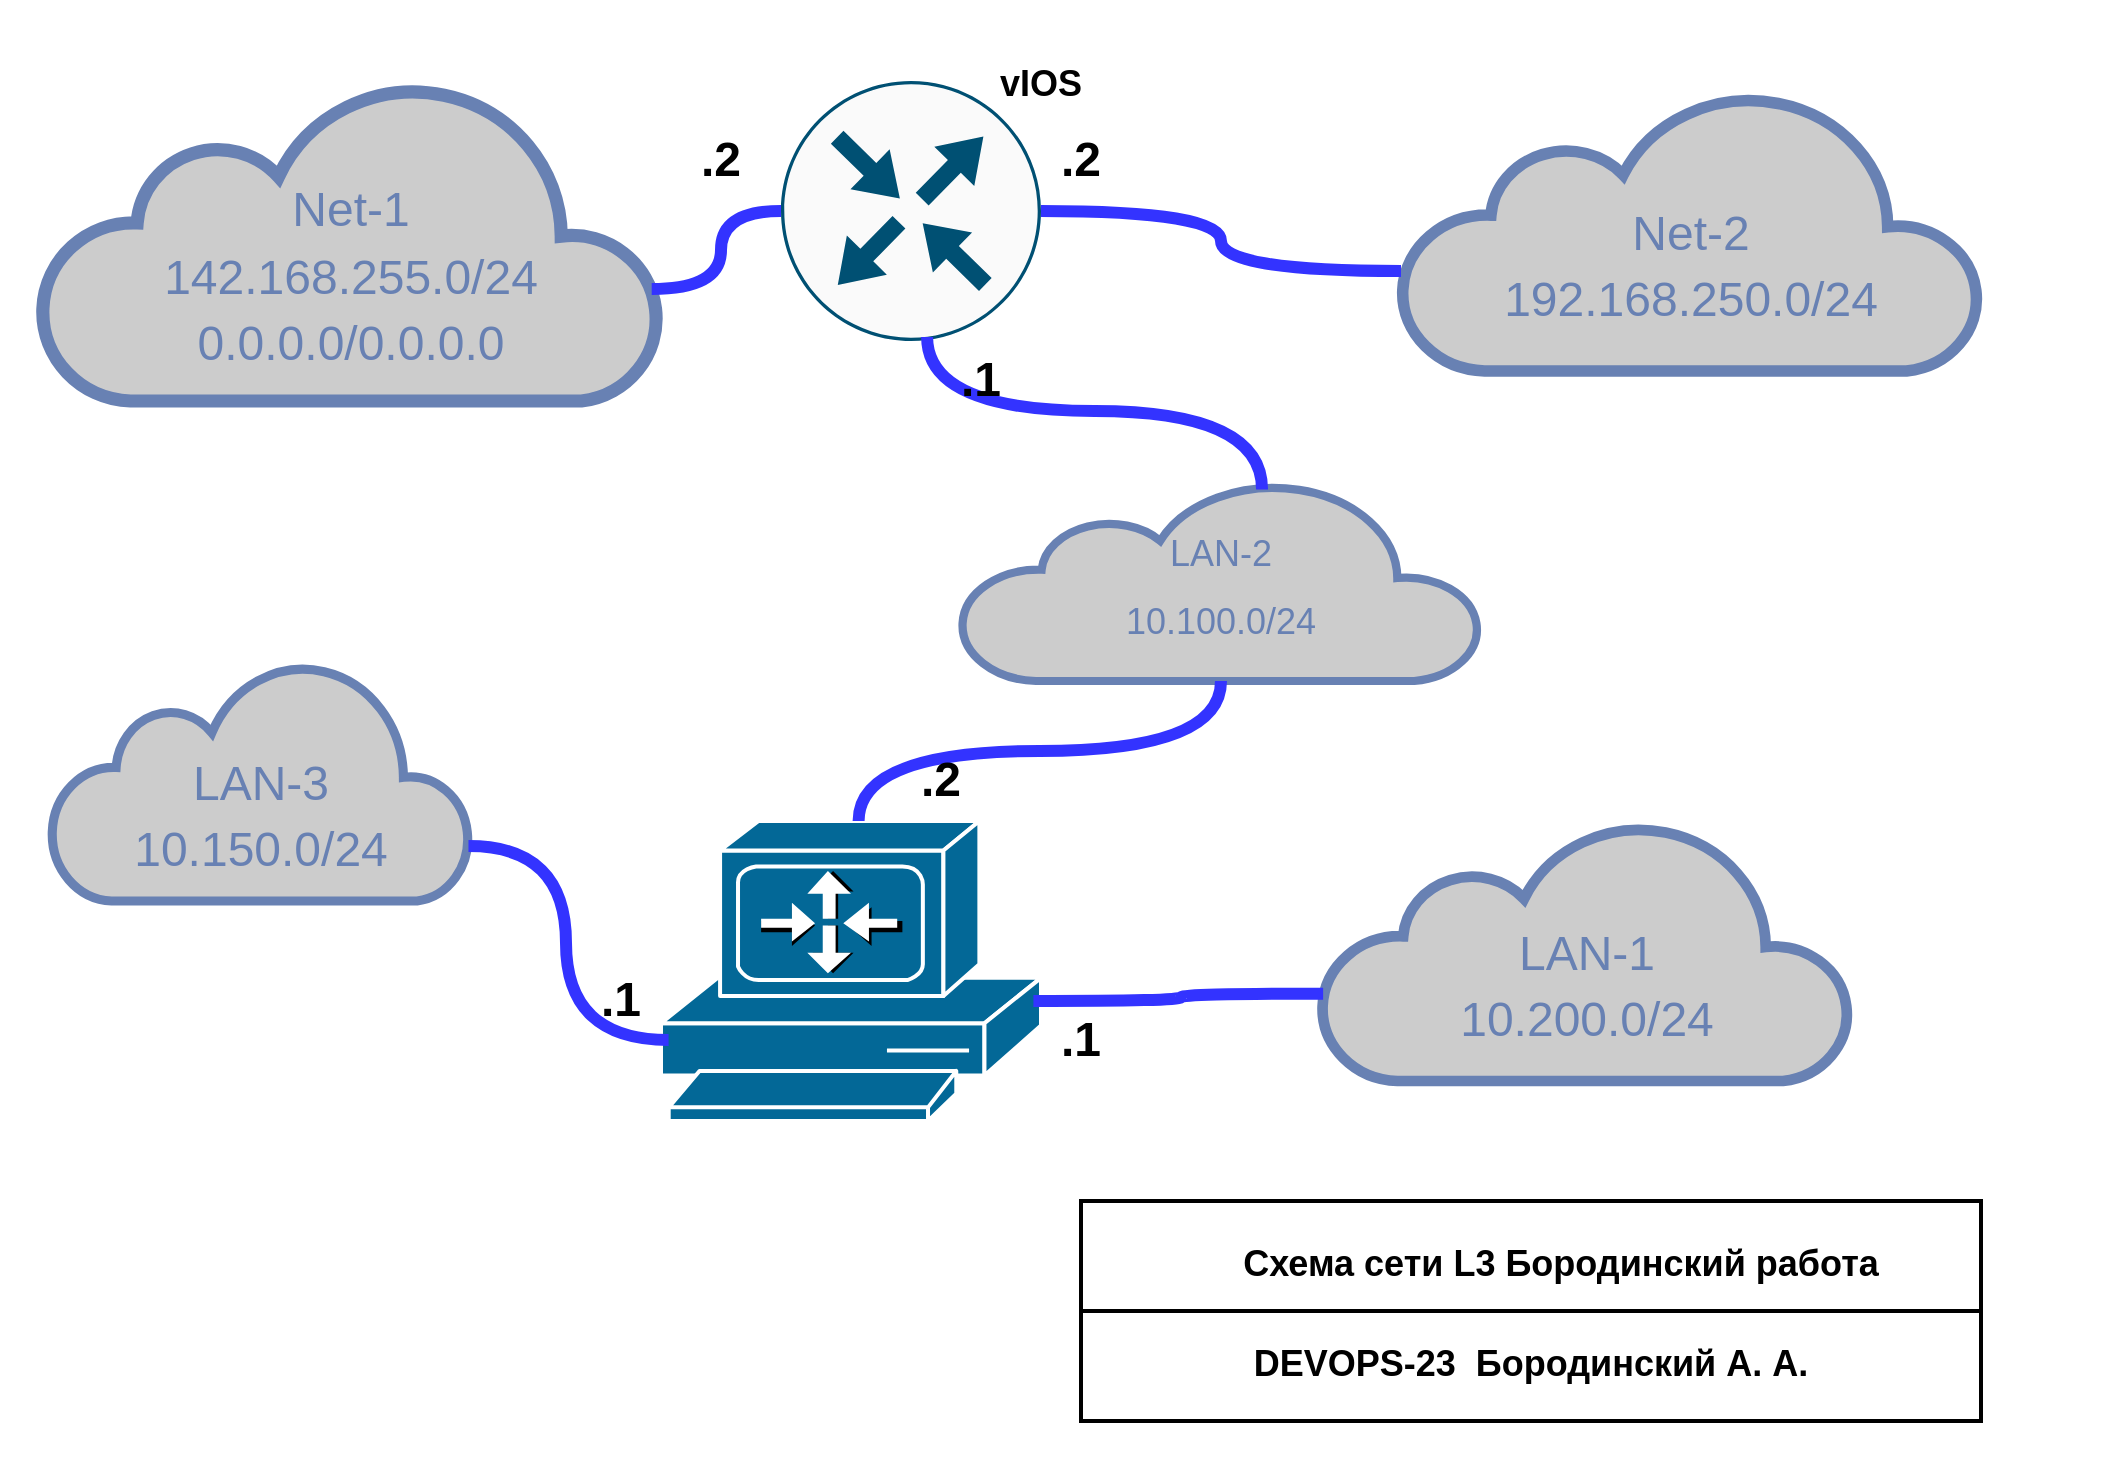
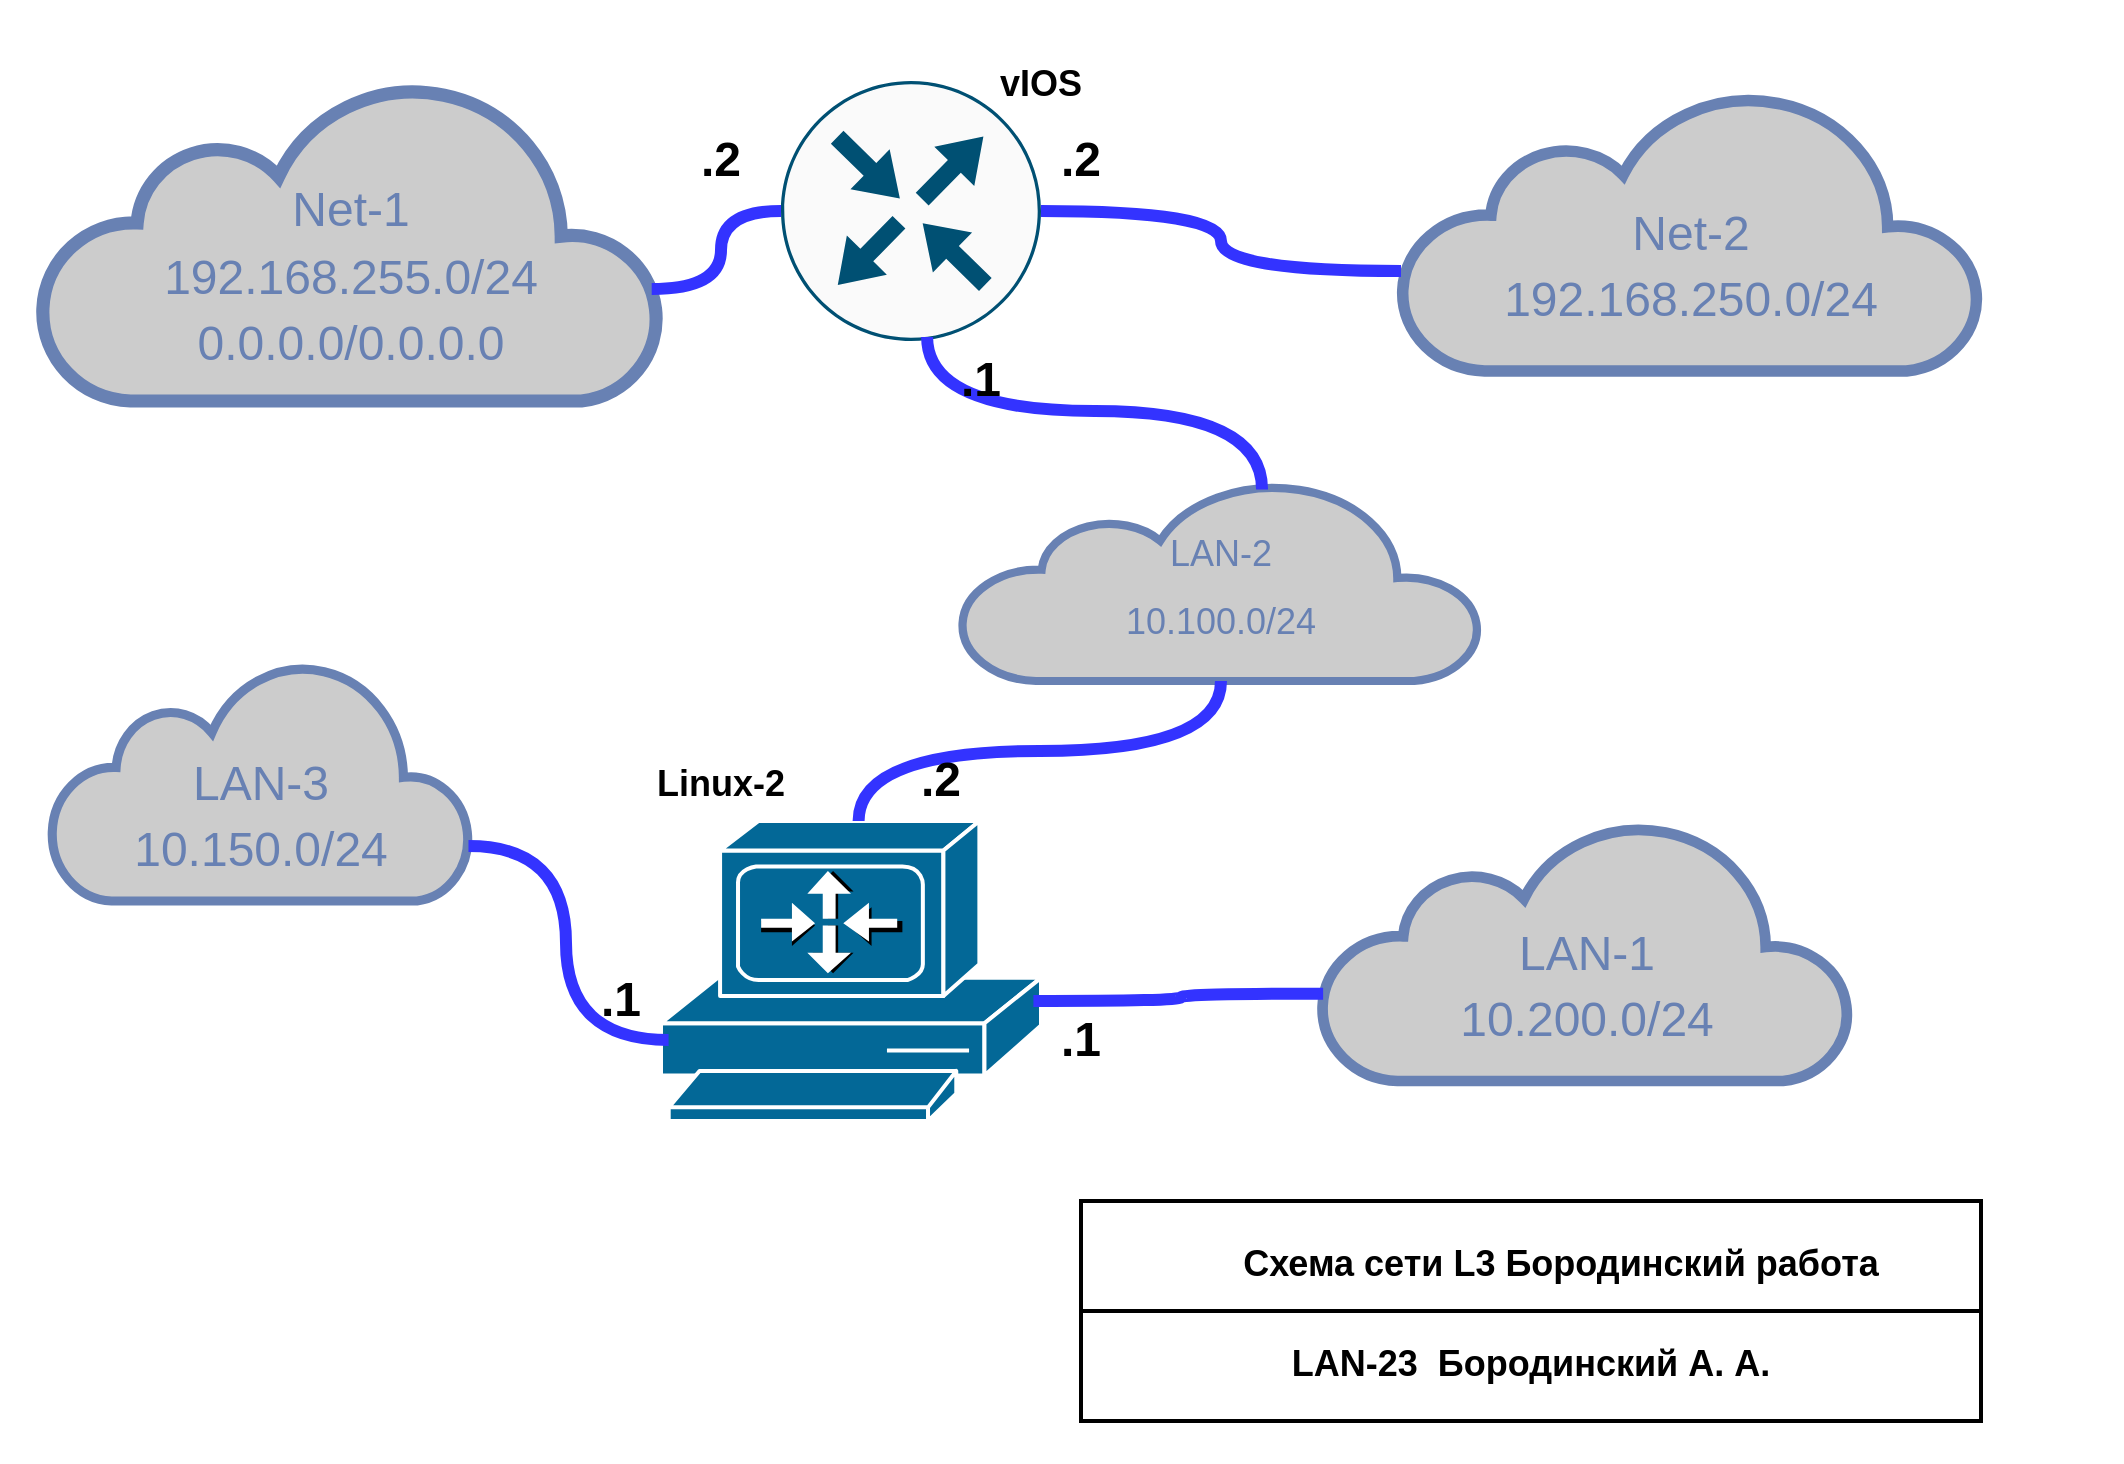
  <mxCell id="0" />
  <mxCell id="1" parent="0" />
- <mxCell id="2" value="&lt;font style=&quot;font-size: 24px;&quot;&gt;&lt;br&gt;Net-1&lt;br&gt;142.168.255.0/24&lt;br&gt;0.0.0.0/0.0.0.0&lt;/font&gt;" style="html=1;fillColor=#CCCCCC;strokeColor=#6881B3;gradientColor=none;gradientDirection=north;strokeWidth=2;shape=mxgraph.networks.cloud;fontColor=#6881B3;rounded=0;shadow=0;comic=0;align=center;fontSize=28;" parent="1" vertex="1"><mxGeometry x="20" y="40" width="310" height="160" as="geometry" /></mxCell>
+ <mxCell id="2" value="&lt;font style=&quot;font-size: 24px;&quot;&gt;&lt;br&gt;Net-1&lt;br&gt;192.168.255.0/24&lt;br&gt;0.0.0.0/0.0.0.0&lt;/font&gt;" style="html=1;fillColor=#CCCCCC;strokeColor=#6881B3;gradientColor=none;gradientDirection=north;strokeWidth=2;shape=mxgraph.networks.cloud;fontColor=#6881B3;rounded=0;shadow=0;comic=0;align=center;fontSize=28;" parent="1" vertex="1"><mxGeometry x="20" y="40" width="310" height="160" as="geometry" /></mxCell>
  <mxCell id="3" value="&lt;font style=&quot;font-size: 24px;&quot;&gt;&lt;br&gt;Net-2&lt;br&gt;192.168.250.0/24&lt;/font&gt;" style="html=1;fillColor=#CCCCCC;strokeColor=#6881B3;gradientColor=none;gradientDirection=north;strokeWidth=2;shape=mxgraph.networks.cloud;fontColor=#6881B3;rounded=0;shadow=0;comic=0;align=center;fontSize=28;" parent="1" vertex="1"><mxGeometry x="700" y="45" width="290" height="140" as="geometry" /></mxCell>
  <mxCell id="4" value="" style="sketch=0;points=[[0.5,0,0],[1,0.5,0],[0.5,1,0],[0,0.5,0],[0.145,0.145,0],[0.856,0.145,0],[0.855,0.856,0],[0.145,0.855,0]];verticalLabelPosition=bottom;html=1;verticalAlign=top;aspect=fixed;align=center;pointerEvents=1;shape=mxgraph.cisco19.rect;prIcon=router;fillColor=#FAFAFA;strokeColor=#005073;" parent="1" vertex="1"><mxGeometry x="390" y="40" width="130" height="130" as="geometry" /></mxCell>
  <mxCell id="5" value="" style="shape=mxgraph.cisco.computers_and_peripherals.pc_routercard;sketch=0;html=1;pointerEvents=1;dashed=0;fillColor=#036897;strokeColor=#ffffff;strokeWidth=2;verticalLabelPosition=bottom;verticalAlign=top;align=center;outlineConnect=0;points=[[0.02,0.73,0,0,0],[0.02,0.81,0,0,0],[0.52,0,0,0,0],[0.84,0,0,0,0],[0.89,0.53,0,0,0],[0.98,0.6,0,0,0],[0.98,0.67,0,0,0]];" parent="1" vertex="1"><mxGeometry x="330" y="410" width="190" height="150" as="geometry" /></mxCell>
  <mxCell id="6" value="&lt;font style=&quot;font-size: 18px;&quot;&gt;vIOS&lt;/font&gt;" style="text;strokeColor=none;fillColor=none;html=1;fontSize=24;fontStyle=1;verticalAlign=middle;align=center;" parent="1" vertex="1"><mxGeometry x="470" y="20" width="100" height="40" as="geometry" /></mxCell>
  <mxCell id="7" value="&lt;font style=&quot;font-size: 18px;&quot;&gt;LAN-2&lt;br&gt;10.100.0/24&lt;/font&gt;" style="html=1;fillColor=#CCCCCC;strokeColor=#6881B3;gradientColor=none;gradientDirection=north;strokeWidth=2;shape=mxgraph.networks.cloud;fontColor=#6881B3;rounded=0;shadow=0;comic=0;align=center;fontSize=28;" parent="1" vertex="1"><mxGeometry x="480" y="240" width="260" height="100" as="geometry" /></mxCell>
  <mxCell id="8" value="" style="edgeStyle=orthogonalEdgeStyle;html=1;labelBackgroundColor=none;endArrow=none;endFill=0;strokeWidth=6;fontFamily=Verdana;fontSize=15;fontColor=#036897;strokeColor=#3333FF;exitX=1;exitY=0.5;exitDx=0;exitDy=0;exitPerimeter=0;curved=1;entryX=0;entryY=0.643;entryDx=0;entryDy=0;entryPerimeter=0;" edge="1" parent="1" source="4" target="3"><mxGeometry width="50" height="50" relative="1" as="geometry"><mxPoint x="430" y="270" as="sourcePoint" /><mxPoint x="710" y="230" as="targetPoint" /></mxGeometry></mxCell>
  <mxCell id="9" value="" style="edgeStyle=orthogonalEdgeStyle;html=1;labelBackgroundColor=none;endArrow=none;endFill=0;strokeWidth=6;fontFamily=Verdana;fontSize=15;fontColor=#036897;strokeColor=#3333FF;exitX=0.985;exitY=0.65;exitDx=0;exitDy=0;exitPerimeter=0;curved=1;entryX=0;entryY=0.5;entryDx=0;entryDy=0;entryPerimeter=0;" edge="1" parent="1" source="2" target="4"><mxGeometry width="50" height="50" relative="1" as="geometry"><mxPoint x="130" y="210.04" as="sourcePoint" /><mxPoint x="445.03" y="241" as="targetPoint" /></mxGeometry></mxCell>
  <mxCell id="10" value="&lt;font style=&quot;font-size: 24px;&quot;&gt;&lt;br&gt;LAN-1&lt;br&gt;10.200.0/24&lt;/font&gt;" style="html=1;fillColor=#CCCCCC;strokeColor=#6881B3;gradientColor=none;gradientDirection=north;strokeWidth=2;shape=mxgraph.networks.cloud;fontColor=#6881B3;rounded=0;shadow=0;comic=0;align=center;fontSize=28;" vertex="1" parent="1"><mxGeometry x="660" y="410" width="265" height="130" as="geometry" /></mxCell>
  <mxCell id="11" value="&lt;font style=&quot;font-size: 24px;&quot;&gt;&lt;br&gt;LAN-3&lt;br&gt;10.150.0/24&lt;/font&gt;" style="html=1;fillColor=#CCCCCC;strokeColor=#6881B3;gradientColor=none;gradientDirection=north;strokeWidth=2;shape=mxgraph.networks.cloud;fontColor=#6881B3;rounded=0;shadow=0;comic=0;align=center;fontSize=28;" vertex="1" parent="1"><mxGeometry x="25" y="330" width="210" height="120" as="geometry" /></mxCell>
  <mxCell id="12" value="" style="edgeStyle=orthogonalEdgeStyle;html=1;labelBackgroundColor=none;endArrow=none;endFill=0;strokeWidth=6;fontFamily=Verdana;fontSize=15;fontColor=#036897;strokeColor=#3333FF;exitX=0.562;exitY=0.985;exitDx=0;exitDy=0;exitPerimeter=0;curved=1;entryX=0.579;entryY=0.043;entryDx=0;entryDy=0;entryPerimeter=0;" edge="1" parent="1" source="4" target="7"><mxGeometry width="50" height="50" relative="1" as="geometry"><mxPoint x="470" y="200" as="sourcePoint" /><mxPoint x="650" y="245.02" as="targetPoint" /></mxGeometry></mxCell>
  <mxCell id="13" value="" style="edgeStyle=orthogonalEdgeStyle;html=1;labelBackgroundColor=none;endArrow=none;endFill=0;strokeWidth=6;fontFamily=Verdana;fontSize=15;fontColor=#036897;strokeColor=#3333FF;exitX=0.5;exitY=1;exitDx=0;exitDy=0;exitPerimeter=0;curved=1;entryX=0.52;entryY=0;entryDx=0;entryDy=0;entryPerimeter=0;" edge="1" parent="1" source="7" target="5"><mxGeometry width="50" height="50" relative="1" as="geometry"><mxPoint x="361.99" y="395" as="sourcePoint" /><mxPoint x="300" y="462.97" as="targetPoint" /></mxGeometry></mxCell>
  <mxCell id="14" value="" style="edgeStyle=orthogonalEdgeStyle;html=1;labelBackgroundColor=none;endArrow=none;endFill=0;strokeWidth=6;fontFamily=Verdana;fontSize=15;fontColor=#036897;strokeColor=#3333FF;exitX=0.994;exitY=0.771;exitDx=0;exitDy=0;exitPerimeter=0;curved=1;entryX=0.02;entryY=0.73;entryDx=0;entryDy=0;entryPerimeter=0;" edge="1" parent="1" source="11" target="5"><mxGeometry width="50" height="50" relative="1" as="geometry"><mxPoint x="270" y="660" as="sourcePoint" /><mxPoint x="340" y="700" as="targetPoint" /></mxGeometry></mxCell>
  <mxCell id="15" value="" style="edgeStyle=orthogonalEdgeStyle;html=1;labelBackgroundColor=none;endArrow=none;endFill=0;strokeWidth=6;fontFamily=Verdana;fontSize=15;fontColor=#036897;strokeColor=#3333FF;curved=1;entryX=0.004;entryY=0.664;entryDx=0;entryDy=0;entryPerimeter=0;exitX=0.98;exitY=0.6;exitDx=0;exitDy=0;exitPerimeter=0;" edge="1" parent="1" source="5" target="10"><mxGeometry width="50" height="50" relative="1" as="geometry"><mxPoint x="410" y="743" as="sourcePoint" /><mxPoint x="616.26" y="630" as="targetPoint" /></mxGeometry></mxCell>
  <mxCell id="16" value=".2" style="text;strokeColor=none;fillColor=none;html=1;fontSize=24;fontStyle=1;verticalAlign=middle;align=center;" vertex="1" parent="1"><mxGeometry x="420" y="370" width="100" height="40" as="geometry" /></mxCell>
  <mxCell id="17" value=".1" style="text;strokeColor=none;fillColor=none;html=1;fontSize=24;fontStyle=1;verticalAlign=middle;align=center;" vertex="1" parent="1"><mxGeometry x="440" y="170" width="100" height="40" as="geometry" /></mxCell>
  <mxCell id="18" value=".2" style="text;strokeColor=none;fillColor=none;html=1;fontSize=24;fontStyle=1;verticalAlign=middle;align=center;" vertex="1" parent="1"><mxGeometry x="490" y="60" width="100" height="40" as="geometry" /></mxCell>
  <mxCell id="19" value=".2" style="text;strokeColor=none;fillColor=none;html=1;fontSize=24;fontStyle=1;verticalAlign=middle;align=center;" vertex="1" parent="1"><mxGeometry x="310" y="60" width="100" height="40" as="geometry" /></mxCell>
  <mxCell id="20" value=".1" style="text;strokeColor=none;fillColor=none;html=1;fontSize=24;fontStyle=1;verticalAlign=middle;align=center;" vertex="1" parent="1"><mxGeometry x="490" y="500" width="100" height="40" as="geometry" /></mxCell>
  <mxCell id="21" value=".1" style="text;strokeColor=none;fillColor=none;html=1;fontSize=24;fontStyle=1;verticalAlign=middle;align=center;" vertex="1" parent="1"><mxGeometry x="260" y="480" width="100" height="40" as="geometry" /></mxCell>
+ <mxCell id="22" value="&lt;font style=&quot;font-size: 18px;&quot;&gt;Linux-2&lt;/font&gt;" style="text;strokeColor=none;fillColor=none;html=1;fontSize=24;fontStyle=1;verticalAlign=middle;align=center;" vertex="1" parent="1"><mxGeometry x="310" y="370" width="100" height="40" as="geometry" /></mxCell>
  <mxCell id="23" value="" style="shape=ext;double=0;rounded=0;whiteSpace=wrap;html=1;fontSize=18;strokeWidth=2;" vertex="1" parent="1"><mxGeometry x="540" y="600" width="450" height="110" as="geometry" /></mxCell>
  <mxCell id="24" value="&lt;font style=&quot;font-size: 18px;&quot;&gt;Схема сети L3 Бородинский работа&lt;/font&gt;" style="text;strokeColor=none;fillColor=none;html=1;fontSize=24;fontStyle=1;verticalAlign=middle;align=center;" vertex="1" parent="1"><mxGeometry x="520" y="610" width="520" height="40" as="geometry" /></mxCell>
  <mxCell id="25" value="" style="line;strokeWidth=2;html=1;perimeter=backbonePerimeter;points=[];outlineConnect=0;fontSize=18;" vertex="1" parent="1"><mxGeometry x="540" y="650" width="450" height="10" as="geometry" /></mxCell>
- <mxCell id="26" value="&lt;span style=&quot;font-size: 18px;&quot;&gt;DEVOPS-23&amp;nbsp; Бородинский А. А.&lt;/span&gt;" style="text;strokeColor=none;fillColor=none;html=1;fontSize=24;fontStyle=1;verticalAlign=middle;align=center;" vertex="1" parent="1"><mxGeometry x="505" y="660" width="520" height="40" as="geometry" /></mxCell>
+ <mxCell id="26" value="&lt;span style=&quot;font-size: 18px;&quot;&gt;LAN-23&amp;nbsp; Бородинский А. А.&lt;/span&gt;" style="text;strokeColor=none;fillColor=none;html=1;fontSize=24;fontStyle=1;verticalAlign=middle;align=center;" vertex="1" parent="1"><mxGeometry x="505" y="660" width="520" height="40" as="geometry" /></mxCell>
